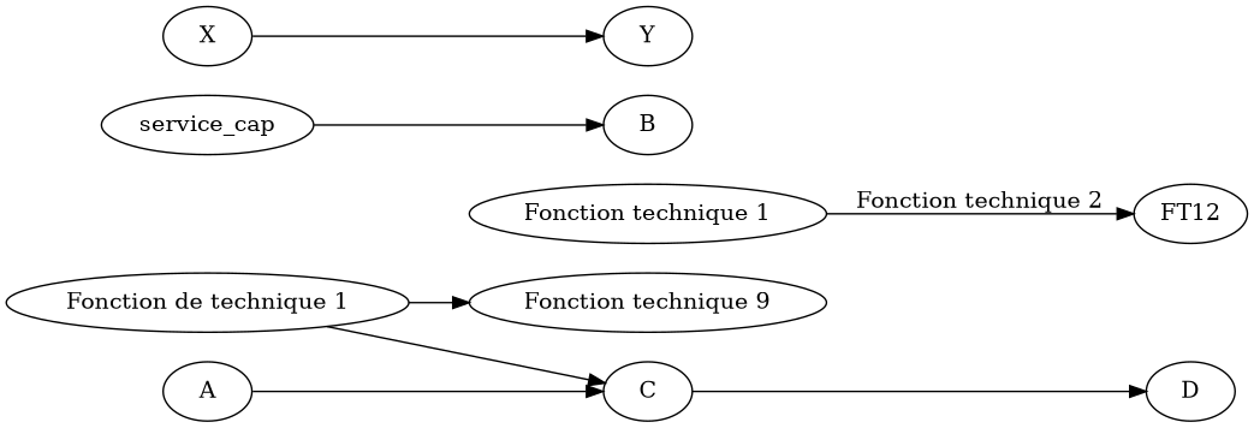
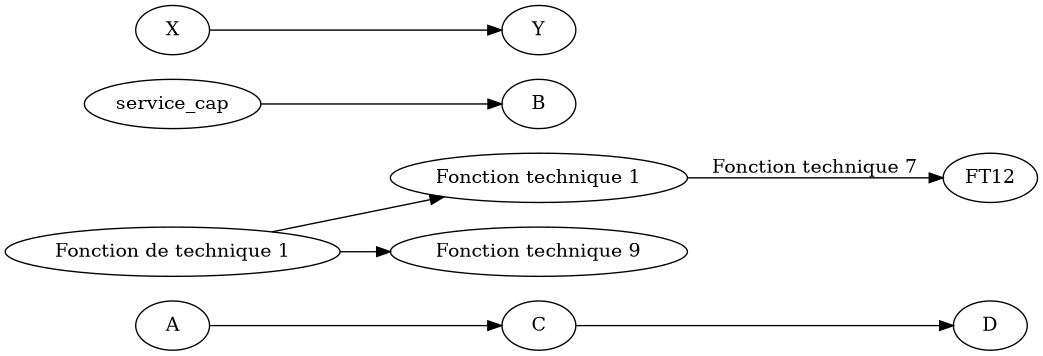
  digraph {
    rankdir=LR
    n1 [label="Fonction technique 1"]
    n2 [label="Fonction technique 9"]
    n3 [label=FT12]
    n4 [label="Fonction de technique 1"]
    n5 [label=service_cap]
    B
    A
    C
    D
    X
    Y
    subgraph sub_1 {
      rank=same
      n1
      n2
    }
-   n1 -> n3 [label="Fonction technique 2"]
-   n4 -> C
+   n1 -> n3 [label="Fonction technique 7"]
+   n4 -> n1
    n4 -> n2
    n5 -> B
    A -> C
    C -> D
    X -> Y
  }
